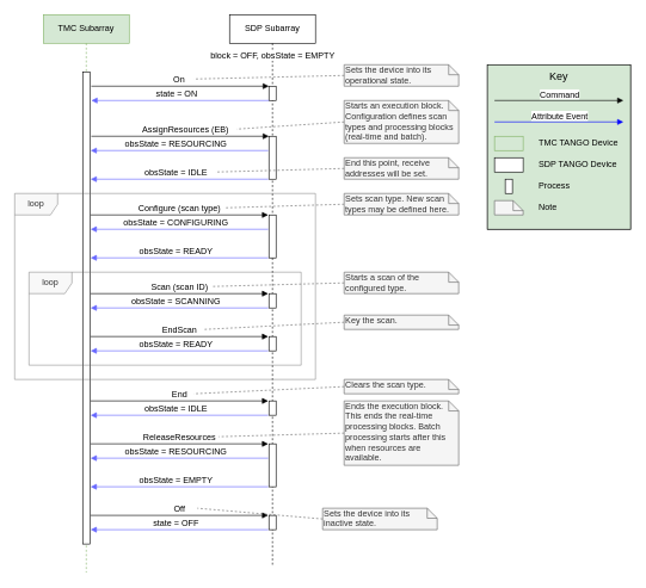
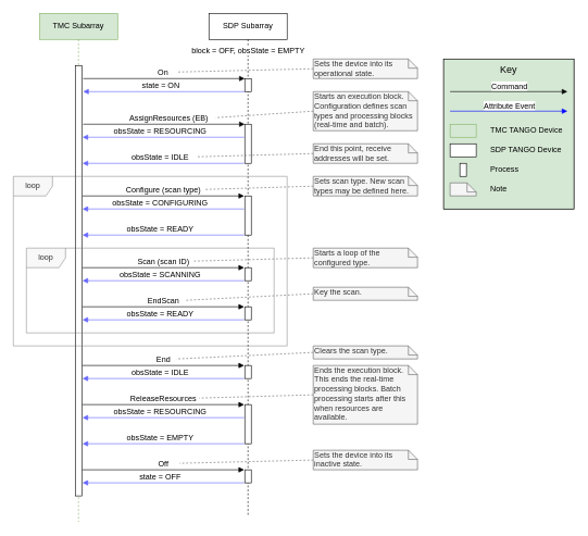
  <mxCell id="0" />
  <mxCell id="1" parent="0" />
  <mxCell id="2" value="TMC Subarray" style="shape=umlLifeline;perimeter=lifelinePerimeter;whiteSpace=wrap;html=1;container=1;collapsible=0;recursiveResize=0;outlineConnect=0;fillColor=#d5e8d4;fontSize=12;fontColor=#000000;strokeColor=#82b366;" parent="1" vertex="1"><mxGeometry x="60" y="20" width="120" height="780" as="geometry" /></mxCell>
  <mxCell id="3" value="" style="html=1;points=[];perimeter=orthogonalPerimeter;fillColor=#FFFFFF;fontSize=12;fontColor=#000000;" parent="2" vertex="1"><mxGeometry x="55" y="80" width="10" height="660" as="geometry" /></mxCell>
  <mxCell id="4" value="&lt;span style=&quot;font-size: 12px&quot;&gt;SDP Subarray&lt;/span&gt;" style="shape=umlLifeline;perimeter=lifelinePerimeter;whiteSpace=wrap;html=1;container=1;collapsible=0;recursiveResize=0;outlineConnect=0;fillColor=#FFFFFF;fontSize=12;fontColor=#000000;" parent="1" vertex="1"><mxGeometry x="320" y="20" width="120" height="770" as="geometry" /></mxCell>
  <mxCell id="5" value="" style="html=1;points=[];perimeter=orthogonalPerimeter;fillColor=#FFFFFF;fontSize=12;fontColor=#000000;" parent="4" vertex="1"><mxGeometry x="55" y="100" width="10" height="20" as="geometry" /></mxCell>
  <mxCell id="6" value="" style="html=1;points=[];perimeter=orthogonalPerimeter;fillColor=#FFFFFF;fontSize=12;fontColor=#000000;" parent="4" vertex="1"><mxGeometry x="55" y="450" width="10" height="20" as="geometry" /></mxCell>
  <mxCell id="7" value="" style="html=1;points=[];perimeter=orthogonalPerimeter;fillColor=#FFFFFF;fontSize=12;fontColor=#000000;" parent="4" vertex="1"><mxGeometry x="55" y="280" width="10" height="60" as="geometry" /></mxCell>
  <mxCell id="8" value="" style="html=1;points=[];perimeter=orthogonalPerimeter;fillColor=#FFFFFF;fontSize=12;fontColor=#000000;" parent="4" vertex="1"><mxGeometry x="55" y="170" width="10" height="60" as="geometry" /></mxCell>
  <mxCell id="9" value="" style="html=1;points=[];perimeter=orthogonalPerimeter;fillColor=#FFFFFF;fontSize=12;fontColor=#000000;" parent="4" vertex="1"><mxGeometry x="55" y="390" width="10" height="20" as="geometry" /></mxCell>
  <mxCell id="10" value="&lt;font style=&quot;font-size: 12px&quot;&gt;state = ON&lt;br&gt;&lt;/font&gt;" style="html=1;verticalAlign=bottom;endArrow=block;strokeColor=#6666FF;strokeWidth=1;fontSize=12;fontColor=#000000;entryX=1.1;entryY=0.089;entryDx=0;entryDy=0;entryPerimeter=0;" parent="1" edge="1"><mxGeometry x="0.043" width="80" relative="1" as="geometry"><mxPoint x="375" y="140" as="sourcePoint" /><mxPoint x="127" y="140" as="targetPoint" /><mxPoint as="offset" /></mxGeometry></mxCell>
  <mxCell id="11" value="AssignResources (EB)&amp;nbsp;" style="html=1;verticalAlign=bottom;endArrow=block;strokeColor=#000000;strokeWidth=1;fontSize=12;fontColor=#000000;align=center;" parent="1" edge="1"><mxGeometry x="0.073" width="80" relative="1" as="geometry"><mxPoint x="127" y="190" as="sourcePoint" /><mxPoint x="375" y="190" as="targetPoint" /><Array as="points" /><mxPoint as="offset" /></mxGeometry></mxCell>
  <mxCell id="12" value="&lt;div style=&quot;font-size: 12px&quot;&gt;Starts an execution block. Configuration&amp;nbsp;&lt;span&gt;defines scan types and processing blocks (real-time&amp;nbsp;&lt;/span&gt;&lt;span&gt;and batch).&lt;/span&gt;&lt;/div&gt;" style="shape=note;whiteSpace=wrap;html=1;size=14;verticalAlign=top;align=left;spacingTop=-6;fontSize=12;fillColor=#f5f5f5;strokeColor=#666666;fontColor=#333333;" parent="1" vertex="1"><mxGeometry x="480" y="140" width="160" height="60" as="geometry" /></mxCell>
  <mxCell id="13" style="rounded=0;orthogonalLoop=1;jettySize=auto;html=1;exitX=0;exitY=0.5;exitDx=0;exitDy=0;exitPerimeter=0;endArrow=none;endFill=0;dashed=1;fillColor=#f5f5f5;strokeColor=#666666;" parent="1" source="14" edge="1"><mxGeometry relative="1" as="geometry"><mxPoint x="315" y="290" as="targetPoint" /></mxGeometry></mxCell>
  <mxCell id="14" value="&lt;div&gt;Sets scan type. New scan types may be defined here.&lt;/div&gt;&lt;div&gt;&amp;nbsp;&lt;/div&gt;" style="shape=note;whiteSpace=wrap;html=1;size=14;verticalAlign=top;align=left;spacingTop=-6;fontSize=12;fillColor=#f5f5f5;strokeColor=#666666;fontColor=#333333;" parent="1" vertex="1"><mxGeometry x="480" y="270" width="160" height="30" as="geometry" /></mxCell>
  <mxCell id="15" value="&lt;div&gt;End this point, receive addresses will be set.&lt;/div&gt;" style="shape=note;whiteSpace=wrap;html=1;size=14;verticalAlign=top;align=left;spacingTop=-6;fontSize=12;fillColor=#f5f5f5;strokeColor=#666666;fontColor=#333333;" parent="1" vertex="1"><mxGeometry x="480" y="220" width="160" height="30" as="geometry" /></mxCell>
  <mxCell id="16" value="Configure (scan type)" style="html=1;verticalAlign=bottom;endArrow=block;strokeColor=#000000;strokeWidth=1;fontSize=12;fontColor=#000000;" parent="1" edge="1"><mxGeometry width="80" relative="1" as="geometry"><mxPoint x="126" y="300" as="sourcePoint" /><mxPoint x="374" y="300" as="targetPoint" /><Array as="points" /></mxGeometry></mxCell>
  <mxCell id="17" value="obsState = READY" style="html=1;verticalAlign=bottom;endArrow=block;strokeColor=#6666FF;strokeWidth=1;fontSize=12;fontColor=#000000;" parent="1" edge="1"><mxGeometry x="0.043" width="80" relative="1" as="geometry"><mxPoint x="374" y="360" as="sourcePoint" /><mxPoint x="126" y="360" as="targetPoint" /><mxPoint as="offset" /></mxGeometry></mxCell>
  <mxCell id="18" value="&lt;font style=&quot;font-size: 12px&quot;&gt;Scan (scan ID)&lt;br&gt;&lt;/font&gt;" style="html=1;verticalAlign=bottom;endArrow=block;strokeColor=#000000;strokeWidth=1;fontSize=12;fontColor=#000000;" parent="1" edge="1"><mxGeometry width="80" relative="1" as="geometry"><mxPoint x="126" y="410" as="sourcePoint" /><mxPoint x="374" y="410" as="targetPoint" /></mxGeometry></mxCell>
  <mxCell id="19" value="obsState = SCANNING" style="html=1;verticalAlign=bottom;endArrow=block;strokeColor=#6666FF;strokeWidth=1;fontSize=12;fontColor=#000000;" parent="1" edge="1"><mxGeometry x="0.043" width="80" relative="1" as="geometry"><mxPoint x="374" y="430" as="sourcePoint" /><mxPoint x="126" y="430" as="targetPoint" /><mxPoint as="offset" /></mxGeometry></mxCell>
- <mxCell id="20" value="Starts a scan of the&lt;br&gt;configured type." style="shape=note;whiteSpace=wrap;html=1;size=14;verticalAlign=top;align=left;spacingTop=-6;fontSize=12;fillColor=#f5f5f5;strokeColor=#666666;fontColor=#333333;" parent="1" vertex="1"><mxGeometry x="480" y="380" width="160" height="30" as="geometry" /></mxCell>
+ <mxCell id="20" value="Starts a loop of the&lt;br&gt;configured type." style="shape=note;whiteSpace=wrap;html=1;size=14;verticalAlign=top;align=left;spacingTop=-6;fontSize=12;fillColor=#f5f5f5;strokeColor=#666666;fontColor=#333333;" parent="1" vertex="1"><mxGeometry x="480" y="380" width="160" height="30" as="geometry" /></mxCell>
  <mxCell id="21" style="rounded=0;orthogonalLoop=1;jettySize=auto;html=1;dashed=1;endArrow=none;endFill=0;fontSize=12;exitX=0;exitY=0.5;exitDx=0;exitDy=0;exitPerimeter=0;fillColor=#f5f5f5;strokeColor=#666666;" parent="1" source="20" edge="1"><mxGeometry relative="1" as="geometry"><mxPoint x="295" y="400" as="targetPoint" /><mxPoint x="470" y="303.259" as="sourcePoint" /></mxGeometry></mxCell>
  <mxCell id="22" value="EndScan" style="html=1;verticalAlign=bottom;endArrow=block;strokeColor=#000000;strokeWidth=1;fontSize=12;fontColor=#000000;" parent="1" edge="1"><mxGeometry width="80" relative="1" as="geometry"><mxPoint x="126" y="470" as="sourcePoint" /><mxPoint x="374" y="470" as="targetPoint" /></mxGeometry></mxCell>
  <mxCell id="23" value="obsState = READY" style="html=1;verticalAlign=bottom;endArrow=block;strokeColor=#6666FF;strokeWidth=1;fontSize=12;fontColor=#000000;" parent="1" edge="1"><mxGeometry x="0.043" width="80" relative="1" as="geometry"><mxPoint x="374" y="490" as="sourcePoint" /><mxPoint x="126" y="490" as="targetPoint" /><mxPoint as="offset" /></mxGeometry></mxCell>
  <mxCell id="24" style="rounded=0;orthogonalLoop=1;jettySize=auto;html=1;exitX=0;exitY=0.5;exitDx=0;exitDy=0;exitPerimeter=0;endArrow=none;endFill=0;dashed=1;fillColor=#f5f5f5;strokeColor=#666666;" parent="1" source="25" edge="1"><mxGeometry relative="1" as="geometry"><mxPoint x="285" y="460" as="targetPoint" /></mxGeometry></mxCell>
  <mxCell id="25" value="&lt;div&gt;Key the scan.&lt;/div&gt;" style="shape=note;whiteSpace=wrap;html=1;size=14;verticalAlign=top;align=left;spacingTop=-6;fontSize=12;fillColor=#f5f5f5;strokeColor=#666666;fontColor=#333333;" parent="1" vertex="1"><mxGeometry x="480" y="440" width="160" height="20" as="geometry" /></mxCell>
  <mxCell id="26" value="" style="html=1;points=[];perimeter=orthogonalPerimeter;fillColor=#FFFFFF;fontSize=12;fontColor=#000000;" parent="1" vertex="1"><mxGeometry x="375" y="560" width="10" height="20" as="geometry" /></mxCell>
  <mxCell id="27" value="&lt;font style=&quot;font-size: 12px&quot;&gt;obsState = IDLE&lt;/font&gt;" style="html=1;verticalAlign=bottom;endArrow=block;strokeColor=#6666FF;strokeWidth=1;fontSize=12;fontColor=#000000;" parent="1" edge="1"><mxGeometry x="0.043" width="80" relative="1" as="geometry"><mxPoint x="374" y="580" as="sourcePoint" /><mxPoint x="126" y="580" as="targetPoint" /><mxPoint as="offset" /></mxGeometry></mxCell>
  <mxCell id="28" value="End" style="html=1;verticalAlign=bottom;endArrow=block;strokeColor=#000000;strokeWidth=1;fontSize=12;fontColor=#000000;" parent="1" edge="1"><mxGeometry width="80" relative="1" as="geometry"><mxPoint x="126" y="560" as="sourcePoint" /><mxPoint x="374" y="560" as="targetPoint" /></mxGeometry></mxCell>
  <mxCell id="29" value="Clears the scan type." style="shape=note;whiteSpace=wrap;html=1;size=14;verticalAlign=top;align=left;spacingTop=-6;fontSize=12;fillColor=#f5f5f5;strokeColor=#666666;fontColor=#333333;" parent="1" vertex="1"><mxGeometry x="480" y="530" width="160" height="20" as="geometry" /></mxCell>
  <mxCell id="30" style="rounded=0;orthogonalLoop=1;jettySize=auto;html=1;dashed=1;endArrow=none;endFill=0;fontSize=12;exitX=0;exitY=0.5;exitDx=0;exitDy=0;exitPerimeter=0;fillColor=#f5f5f5;strokeColor=#666666;" parent="1" source="29" edge="1"><mxGeometry relative="1" as="geometry"><mxPoint x="270" y="550" as="targetPoint" /><mxPoint x="470" y="466.476" as="sourcePoint" /></mxGeometry></mxCell>
  <mxCell id="31" value="block = OFF, obsState = EMPTY" style="text;html=1;fillColor=#ffffff;verticalAlign=middle;align=center;labelBackgroundColor=#ffffff;spacingTop=2;spacingBottom=2;spacingLeft=2;spacingRight=2;" parent="1" vertex="1"><mxGeometry x="310" y="70" width="140" height="14" as="geometry" /></mxCell>
  <mxCell id="32" value="" style="html=1;points=[];perimeter=orthogonalPerimeter;fillColor=#FFFFFF;fontSize=12;fontColor=#000000;" parent="1" vertex="1"><mxGeometry x="375" y="620" width="10" height="60" as="geometry" /></mxCell>
  <mxCell id="33" value="&lt;font style=&quot;font-size: 12px&quot;&gt;obsState = RESOURCING&lt;br&gt;&lt;/font&gt;" style="html=1;verticalAlign=bottom;endArrow=block;strokeColor=#6666FF;strokeWidth=1;fontSize=12;fontColor=#000000;" parent="1" edge="1"><mxGeometry x="0.043" width="80" relative="1" as="geometry"><mxPoint x="374" y="640" as="sourcePoint" /><mxPoint x="126" y="640" as="targetPoint" /><mxPoint as="offset" /></mxGeometry></mxCell>
  <mxCell id="34" value="ReleaseResources" style="html=1;verticalAlign=bottom;endArrow=block;strokeColor=#000000;strokeWidth=1;fontSize=12;fontColor=#000000;" parent="1" edge="1"><mxGeometry width="80" relative="1" as="geometry"><mxPoint x="126" y="620" as="sourcePoint" /><mxPoint x="374" y="620" as="targetPoint" /></mxGeometry></mxCell>
  <mxCell id="35" value="obsState = CONFIGURING" style="html=1;verticalAlign=bottom;endArrow=block;strokeColor=#6666FF;strokeWidth=1;fontSize=12;fontColor=#000000;" parent="1" edge="1"><mxGeometry x="0.043" width="80" relative="1" as="geometry"><mxPoint x="374" y="320" as="sourcePoint" /><mxPoint x="126" y="320" as="targetPoint" /><mxPoint as="offset" /></mxGeometry></mxCell>
  <mxCell id="36" style="edgeStyle=none;rounded=0;orthogonalLoop=1;jettySize=auto;html=1;exitX=0;exitY=0.5;exitDx=0;exitDy=0;exitPerimeter=0;dashed=1;endArrow=none;endFill=0;fillColor=#f5f5f5;strokeColor=#666666;" parent="1" source="37" edge="1"><mxGeometry relative="1" as="geometry"><mxPoint x="305" y="610" as="targetPoint" /></mxGeometry></mxCell>
  <mxCell id="37" value="&lt;div style=&quot;font-size: 12px&quot;&gt;Ends the execution block. This ends&amp;nbsp;&lt;span&gt;the real-time processing blocks. Batch processing starts after this when resources are available.&lt;/span&gt;&lt;/div&gt;" style="shape=note;whiteSpace=wrap;html=1;size=14;verticalAlign=top;align=left;spacingTop=-6;fontSize=12;fillColor=#f5f5f5;strokeColor=#666666;fontColor=#333333;" parent="1" vertex="1"><mxGeometry x="480" y="560" width="160" height="90" as="geometry" /></mxCell>
  <mxCell id="38" value="" style="group;fillColor=#f5f5f5;strokeColor=#666666;fontColor=#333333;" parent="1" vertex="1" connectable="0"><mxGeometry x="680" y="90" width="200" height="230" as="geometry" /></mxCell>
  <mxCell id="39" value="&lt;font style=&quot;font-size: 15px&quot;&gt;Key&lt;/font&gt;" style="rounded=0;whiteSpace=wrap;html=1;strokeColor=#000000;strokeWidth=1;fillColor=#d5e8d4;fontFamily=Helvetica;fontSize=12;fontColor=#000000;align=center;verticalAlign=top;" parent="38" vertex="1"><mxGeometry width="200" height="230" as="geometry" /></mxCell>
  <mxCell id="40" value="" style="html=1;verticalAlign=bottom;endArrow=block;strokeColor=#000000;strokeWidth=1;fontSize=12;fontColor=#000000;" parent="38" edge="1"><mxGeometry x="-0.111" y="10" width="80" relative="1" as="geometry"><mxPoint x="10" y="50" as="sourcePoint" /><mxPoint x="190" y="50" as="targetPoint" /><mxPoint as="offset" /></mxGeometry></mxCell>
  <mxCell id="41" value="Command" style="text;html=1;align=center;verticalAlign=bottom;resizable=0;points=[];;labelBackgroundColor=#ffffff;" parent="40" vertex="1" connectable="0"><mxGeometry x="-0.111" y="4" relative="1" as="geometry"><mxPoint x="10" y="4" as="offset" /></mxGeometry></mxCell>
  <mxCell id="42" value="" style="html=1;verticalAlign=bottom;endArrow=block;strokeColor=#0000FF;strokeWidth=1;fontSize=12;fontColor=#000000;" parent="38" edge="1"><mxGeometry x="-0.111" width="80" relative="1" as="geometry"><mxPoint x="10" y="80" as="sourcePoint" /><mxPoint x="190" y="80" as="targetPoint" /><mxPoint as="offset" /></mxGeometry></mxCell>
  <mxCell id="43" value="Attribute Event" style="text;html=1;align=center;verticalAlign=bottom;resizable=0;points=[];;labelBackgroundColor=#ffffff;" parent="42" vertex="1" connectable="0"><mxGeometry x="-0.156" relative="1" as="geometry"><mxPoint x="14" as="offset" /></mxGeometry></mxCell>
  <mxCell id="44" value="" style="rounded=0;whiteSpace=wrap;html=1;fillColor=#d5e8d4;fontSize=12;fontColor=#000000;strokeColor=#82b366;" parent="38" vertex="1"><mxGeometry x="10" y="100" width="40" height="20" as="geometry" /></mxCell>
  <mxCell id="45" value="" style="rounded=0;whiteSpace=wrap;html=1;fillColor=#ffffff;fontSize=12;fontColor=#000000;strokeColor=#000000;" parent="38" vertex="1"><mxGeometry x="10" y="130" width="40" height="20" as="geometry" /></mxCell>
  <mxCell id="46" value="TMC TANGO Device" style="text;html=1;resizable=0;points=[];autosize=1;align=left;verticalAlign=top;spacingTop=-4;fontSize=12;fontColor=#000000;" parent="38" vertex="1"><mxGeometry x="70" y="100" width="130" height="20" as="geometry" /></mxCell>
  <mxCell id="47" value="SDP TANGO Device" style="text;html=1;resizable=0;points=[];autosize=1;align=left;verticalAlign=top;spacingTop=-4;fontSize=12;fontColor=#000000;" parent="38" vertex="1"><mxGeometry x="70" y="130" width="130" height="20" as="geometry" /></mxCell>
  <mxCell id="48" value="" style="html=1;points=[];perimeter=orthogonalPerimeter;fillColor=#FFFFFF;fontSize=12;fontColor=#000000;" parent="38" vertex="1"><mxGeometry x="25" y="160" width="10" height="20" as="geometry" /></mxCell>
  <mxCell id="49" value="Process" style="text;html=1;resizable=0;points=[];autosize=1;align=left;verticalAlign=top;spacingTop=-4;fontSize=12;fontColor=#000000;" parent="38" vertex="1"><mxGeometry x="70" y="160" width="60" height="20" as="geometry" /></mxCell>
  <mxCell id="50" value="" style="shape=note;whiteSpace=wrap;html=1;size=14;verticalAlign=top;align=left;spacingTop=-6;fontSize=12;fillColor=#f5f5f5;strokeColor=#666666;fontColor=#333333;" parent="38" vertex="1"><mxGeometry x="10" y="190" width="40" height="20" as="geometry" /></mxCell>
  <mxCell id="51" value="Note" style="text;html=1;resizable=0;points=[];autosize=1;align=left;verticalAlign=top;spacingTop=-4;fontSize=12;fontColor=#000000;" parent="38" vertex="1"><mxGeometry x="70" y="190" width="40" height="20" as="geometry" /></mxCell>
  <mxCell id="52" style="rounded=0;orthogonalLoop=1;jettySize=auto;html=1;dashed=1;endArrow=none;endFill=0;fontSize=12;exitX=0;exitY=0.5;exitDx=0;exitDy=0;exitPerimeter=0;fillColor=#f5f5f5;strokeColor=#666666;" parent="1" source="15" edge="1"><mxGeometry relative="1" as="geometry"><mxPoint x="300" y="240" as="targetPoint" /><mxPoint x="468.5" y="397.958" as="sourcePoint" /></mxGeometry></mxCell>
  <mxCell id="53" value="&lt;font style=&quot;font-size: 12px;&quot;&gt;loop&lt;/font&gt;" style="shape=umlFrame;whiteSpace=wrap;html=1;shadow=0;labelBackgroundColor=none;strokeWidth=1;fontFamily=Helvetica;fontSize=12;opacity=70;strokeColor=#666666;fillColor=#f5f5f5;fontColor=#333333;gradientColor=none;" parent="1" vertex="1"><mxGeometry x="40" y="380" width="380" height="130" as="geometry" /></mxCell>
  <mxCell id="54" value="&lt;font style=&quot;font-size: 12px;&quot;&gt;loop&lt;/font&gt;" style="shape=umlFrame;whiteSpace=wrap;html=1;shadow=0;labelBackgroundColor=none;strokeWidth=1;fontFamily=Helvetica;fontSize=12;opacity=70;strokeColor=#666666;fillColor=#f5f5f5;fontColor=#333333;gradientColor=none;" parent="1" vertex="1"><mxGeometry x="20" y="270" width="420" height="260" as="geometry" /></mxCell>
  <mxCell id="55" value="On&amp;nbsp;" style="html=1;verticalAlign=bottom;endArrow=block;strokeColor=#000000;strokeWidth=1;fontSize=12;fontColor=#000000;" parent="1" edge="1"><mxGeometry width="80" relative="1" as="geometry"><mxPoint x="127" y="120" as="sourcePoint" /><mxPoint x="375" y="120" as="targetPoint" /></mxGeometry></mxCell>
  <mxCell id="56" value="&lt;font style=&quot;font-size: 12px&quot;&gt;obsState = IDLE&lt;br&gt;&lt;/font&gt;" style="html=1;verticalAlign=bottom;endArrow=block;strokeColor=#6666FF;strokeWidth=1;fontSize=12;fontColor=#000000;entryX=1.1;entryY=0.089;entryDx=0;entryDy=0;entryPerimeter=0;" parent="1" edge="1"><mxGeometry x="0.043" width="80" relative="1" as="geometry"><mxPoint x="374" y="250" as="sourcePoint" /><mxPoint x="126" y="250" as="targetPoint" /><mxPoint as="offset" /></mxGeometry></mxCell>
  <mxCell id="57" value="&lt;font style=&quot;font-size: 12px&quot;&gt;obsState = RESOURCING&lt;br&gt;&lt;/font&gt;" style="html=1;verticalAlign=bottom;endArrow=block;strokeColor=#6666FF;strokeWidth=1;fontSize=12;fontColor=#000000;entryX=1.1;entryY=0.089;entryDx=0;entryDy=0;entryPerimeter=0;" parent="1" edge="1"><mxGeometry x="0.043" width="80" relative="1" as="geometry"><mxPoint x="374" y="210" as="sourcePoint" /><mxPoint x="126" y="210" as="targetPoint" /><mxPoint as="offset" /></mxGeometry></mxCell>
  <mxCell id="58" value="&lt;font style=&quot;font-size: 12px&quot;&gt;obsState = EMPTY&lt;br&gt;&lt;/font&gt;" style="html=1;verticalAlign=bottom;endArrow=block;strokeColor=#6666FF;strokeWidth=1;fontSize=12;fontColor=#000000;" parent="1" edge="1"><mxGeometry x="0.043" width="80" relative="1" as="geometry"><mxPoint x="374" y="680" as="sourcePoint" /><mxPoint x="126" y="680" as="targetPoint" /><mxPoint as="offset" /></mxGeometry></mxCell>
  <mxCell id="59" style="rounded=0;orthogonalLoop=1;jettySize=auto;html=1;dashed=1;endArrow=none;endFill=0;fontSize=12;exitX=0;exitY=0.5;exitDx=0;exitDy=0;exitPerimeter=0;fillColor=#f5f5f5;strokeColor=#666666;" parent="1" source="12" edge="1"><mxGeometry relative="1" as="geometry"><mxPoint x="330" y="180" as="targetPoint" /><mxPoint x="450" y="152.5" as="sourcePoint" /></mxGeometry></mxCell>
  <mxCell id="60" value="&lt;div style=&quot;font-size: 12px&quot;&gt;Sets the device into its operational state.&lt;/div&gt;" style="shape=note;whiteSpace=wrap;html=1;size=14;verticalAlign=top;align=left;spacingTop=-6;fontSize=12;fillColor=#f5f5f5;strokeColor=#666666;fontColor=#333333;" parent="1" vertex="1"><mxGeometry x="480" y="90" width="160" height="30" as="geometry" /></mxCell>
  <mxCell id="61" style="rounded=0;orthogonalLoop=1;jettySize=auto;html=1;dashed=1;endArrow=none;endFill=0;fontSize=12;exitX=0;exitY=0.5;exitDx=0;exitDy=0;exitPerimeter=0;fillColor=#f5f5f5;strokeColor=#666666;" parent="1" source="60" edge="1"><mxGeometry relative="1" as="geometry"><mxPoint x="270" y="110" as="targetPoint" /><mxPoint x="480" y="90" as="sourcePoint" /></mxGeometry></mxCell>
  <mxCell id="62" value="Off" style="html=1;verticalAlign=bottom;endArrow=block;strokeColor=#000000;strokeWidth=1;fontSize=12;fontColor=#000000;" parent="1" edge="1"><mxGeometry width="80" relative="1" as="geometry"><mxPoint x="126" y="720" as="sourcePoint" /><mxPoint x="374" y="720" as="targetPoint" /></mxGeometry></mxCell>
  <mxCell id="63" value="&lt;font style=&quot;font-size: 12px&quot;&gt;state = OFF&lt;br&gt;&lt;/font&gt;" style="html=1;verticalAlign=bottom;endArrow=block;strokeColor=#6666FF;strokeWidth=1;fontSize=12;fontColor=#000000;" parent="1" edge="1"><mxGeometry x="0.043" width="80" relative="1" as="geometry"><mxPoint x="374" y="740" as="sourcePoint" /><mxPoint x="126" y="740" as="targetPoint" /><mxPoint as="offset" /></mxGeometry></mxCell>
  <mxCell id="64" value="" style="html=1;points=[];perimeter=orthogonalPerimeter;fillColor=#FFFFFF;fontSize=12;fontColor=#000000;" parent="1" vertex="1"><mxGeometry x="375" y="720" width="10" height="20" as="geometry" /></mxCell>
- <mxCell id="65" value="Sets the device into its inactive state." style="shape=note;whiteSpace=wrap;html=1;size=14;verticalAlign=top;align=left;spacingTop=-6;fontSize=12;fillColor=#f5f5f5;strokeColor=#666666;fontColor=#333333;" parent="1" vertex="1"><mxGeometry x="450" y="710" width="160" height="30" as="geometry" /></mxCell>
+ <mxCell id="65" value="Sets the device into its inactive state." style="shape=note;whiteSpace=wrap;html=1;size=14;verticalAlign=top;align=left;spacingTop=-6;fontSize=12;fillColor=#f5f5f5;strokeColor=#666666;fontColor=#333333;" parent="1" vertex="1"><mxGeometry x="480" y="690" width="160" height="30" as="geometry" /></mxCell>
  <mxCell id="66" style="rounded=0;orthogonalLoop=1;jettySize=auto;html=1;dashed=1;endArrow=none;endFill=0;fontSize=12;exitX=0;exitY=0.5;exitDx=0;exitDy=0;exitPerimeter=0;fillColor=#f5f5f5;strokeColor=#666666;" parent="1" source="65" edge="1"><mxGeometry relative="1" as="geometry"><mxPoint x="275" y="710" as="targetPoint" /><mxPoint x="470" y="626.476" as="sourcePoint" /></mxGeometry></mxCell>
